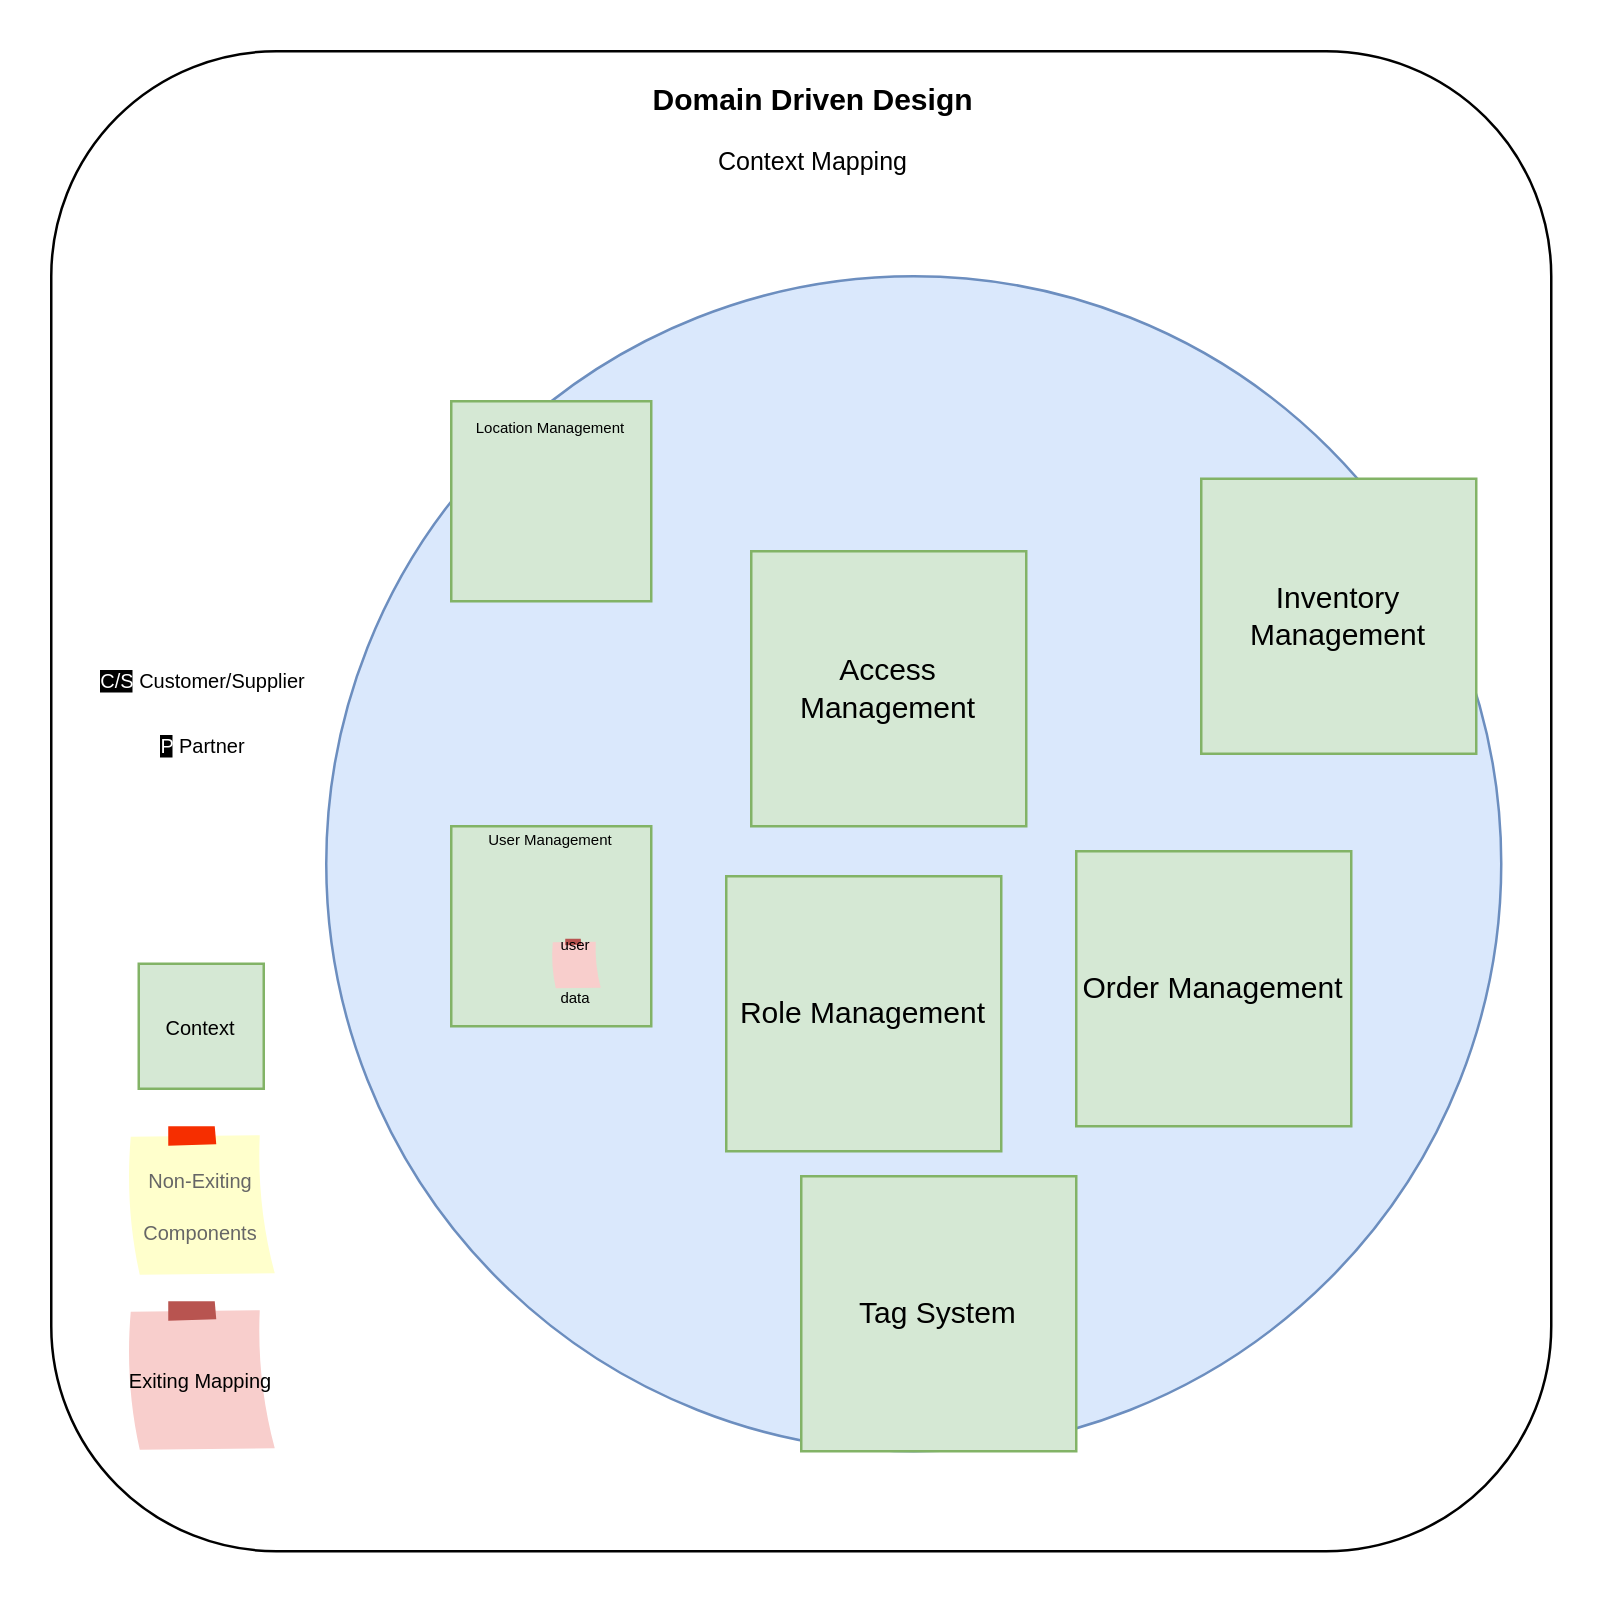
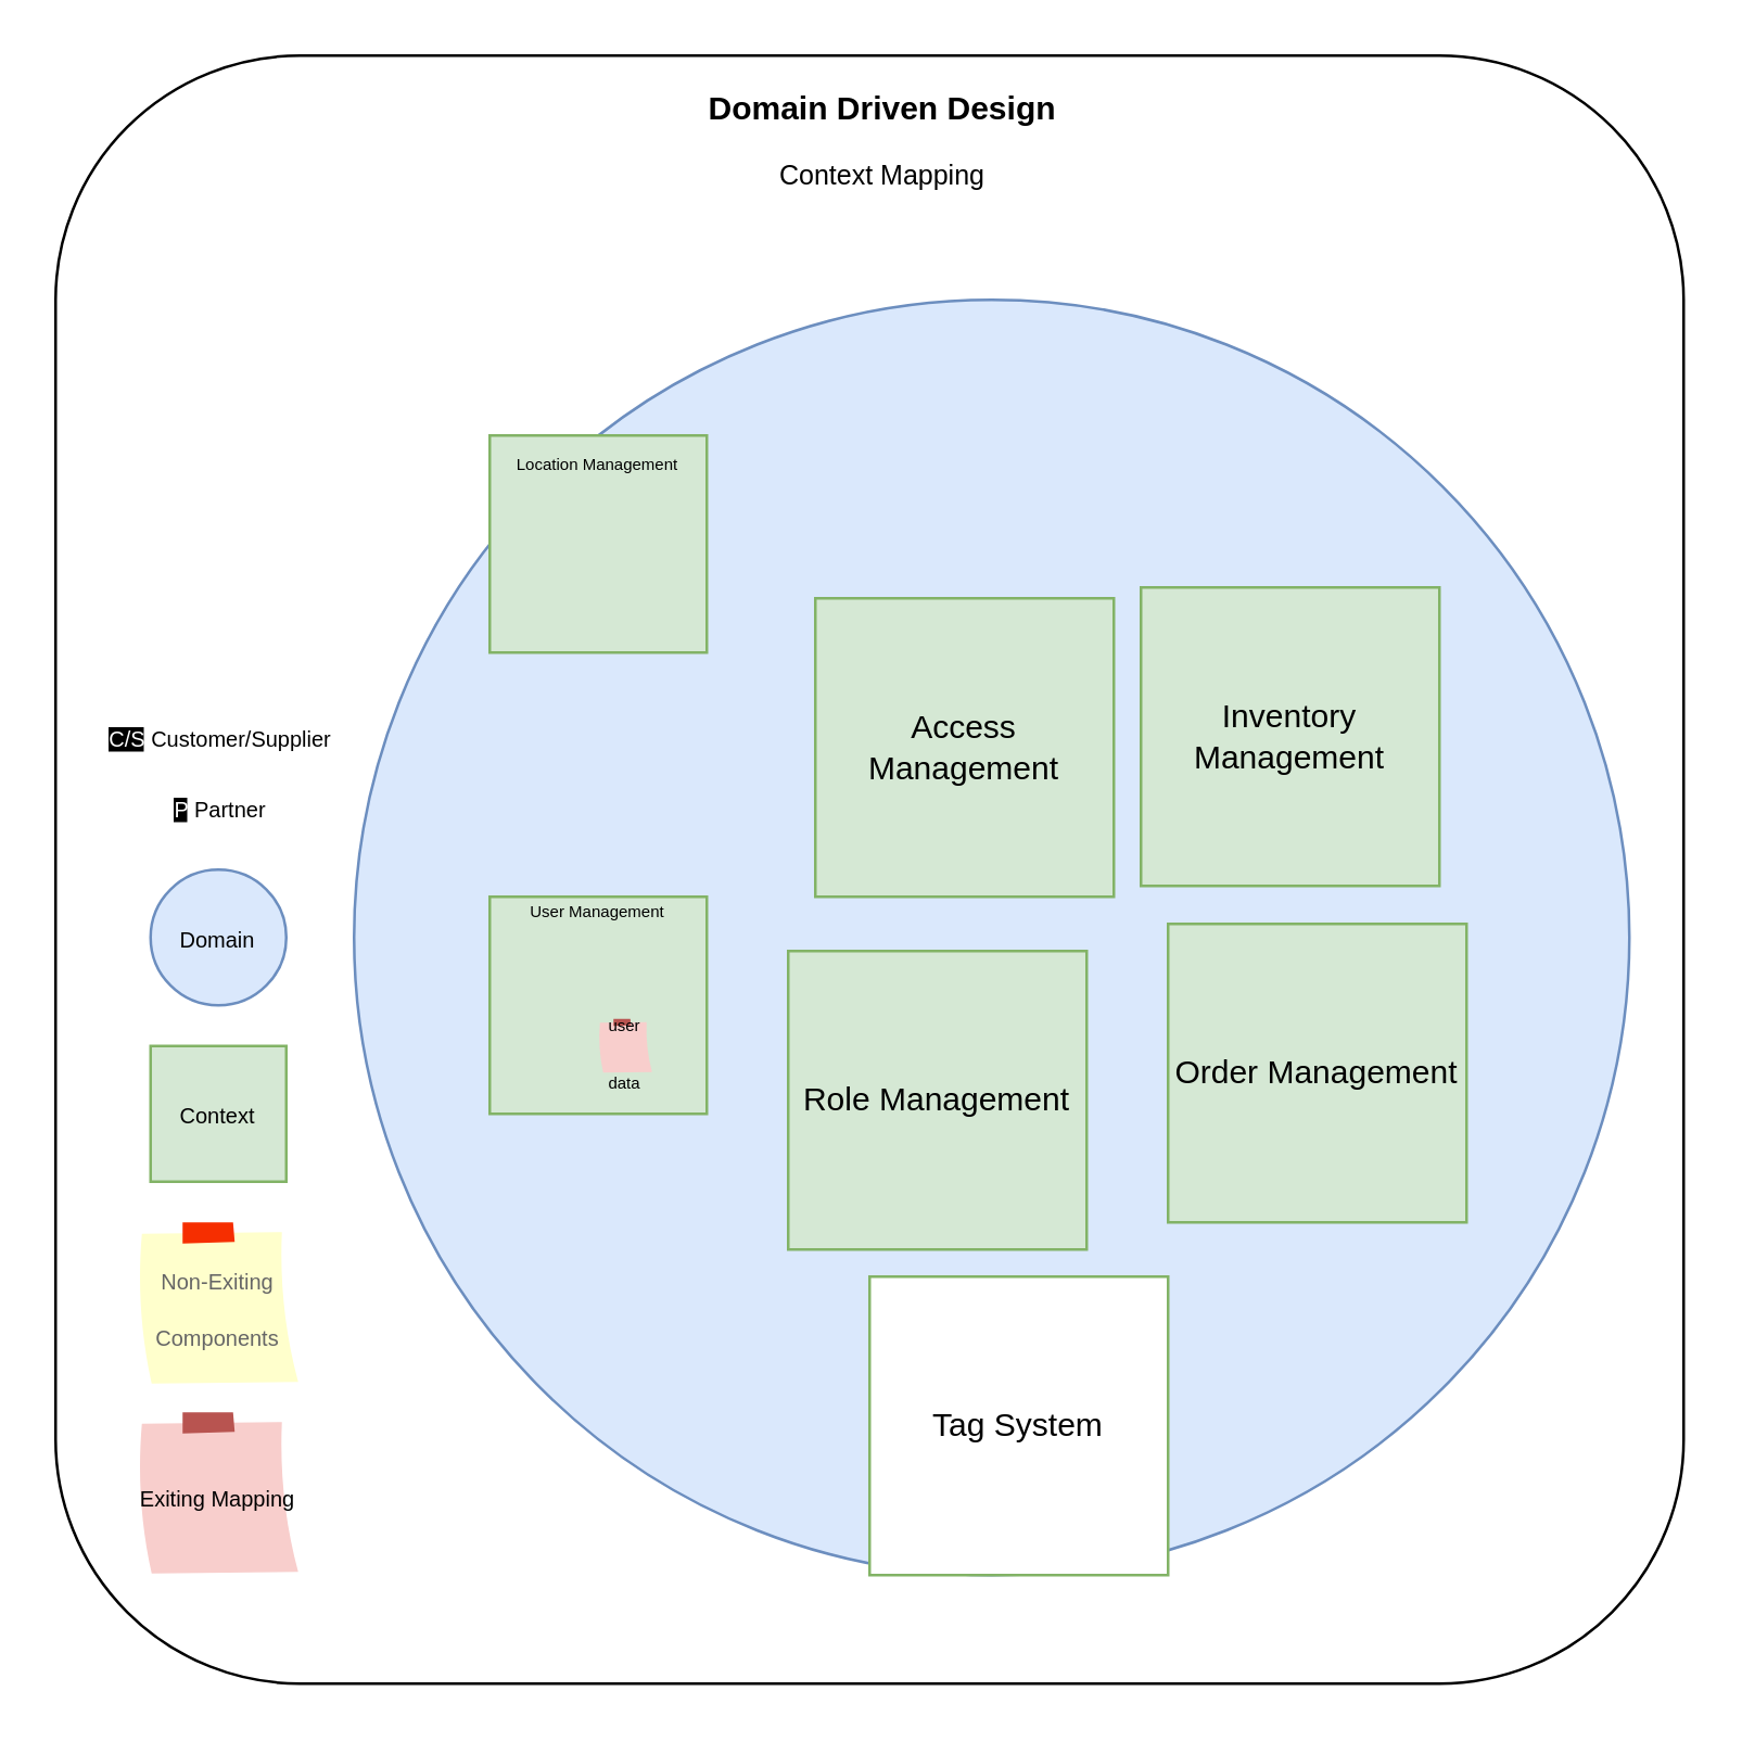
  <mxCell id="0" />
  <mxCell id="1" parent="0" />
  <mxCell id="2" value="" style="rounded=1;whiteSpace=wrap;html=1;" vertex="1" parent="1"><mxGeometry x="20" y="20" width="600" height="600" as="geometry" /></mxCell>
  <mxCell id="3" value="" style="group" vertex="1" connectable="0" parent="1"><mxGeometry x="245" y="20" width="160" height="64" as="geometry" /></mxCell>
  <mxCell id="4" value="&lt;b&gt;Domain Driven Design&lt;/b&gt;" style="text;html=1;align=center;verticalAlign=middle;whiteSpace=wrap;rounded=0;" vertex="1" parent="3"><mxGeometry width="160" height="40" as="geometry" /></mxCell>
  <mxCell id="5" value="&lt;font style=&quot;font-size: 10px;&quot;&gt;Context Mapping&lt;/font&gt;" style="text;html=1;align=center;verticalAlign=middle;whiteSpace=wrap;rounded=0;" vertex="1" parent="3"><mxGeometry y="23" width="160" height="41" as="geometry" /></mxCell>
  <mxCell id="6" value="&lt;font style=&quot;font-size: 8px;&quot;&gt;Exiting Mapping&lt;/font&gt;" style="strokeWidth=1;shadow=0;dashed=0;align=center;html=1;shape=mxgraph.mockup.text.stickyNote2;mainText=;fontSize=17;whiteSpace=wrap;fillColor=#f8cecc;strokeColor=#b85450;" vertex="1" parent="1"><mxGeometry x="50" y="520" width="60" height="60" as="geometry" /></mxCell>
  <mxCell id="7" value="&lt;font style=&quot;font-size: 8px;&quot;&gt;Non-Exiting Components&lt;/font&gt;" style="strokeWidth=1;shadow=0;dashed=0;align=center;html=1;shape=mxgraph.mockup.text.stickyNote2;fontColor=#666666;mainText=;fontSize=17;whiteSpace=wrap;fillColor=#ffffcc;strokeColor=#F62E00;" vertex="1" parent="1"><mxGeometry x="50" y="450" width="60" height="60" as="geometry" /></mxCell>
  <mxCell id="8" value="&lt;font style=&quot;font-size: 8px;&quot;&gt;Context&lt;/font&gt;" style="whiteSpace=wrap;html=1;aspect=fixed;fillColor=#d5e8d4;strokeColor=#82b366;" vertex="1" parent="1"><mxGeometry x="55" y="385" width="50" height="50" as="geometry" /></mxCell>
+ <mxCell id="9" value="&lt;font style=&quot;font-size: 8px;&quot;&gt;Domain&lt;/font&gt;" style="ellipse;whiteSpace=wrap;html=1;aspect=fixed;fillColor=#dae8fc;strokeColor=#6c8ebf;" vertex="1" parent="1"><mxGeometry x="55" y="320" width="50" height="50" as="geometry" /></mxCell>
  <mxCell id="10" value="&lt;font style=&quot;font-size: 8px;&quot;&gt;&lt;font style=&quot;background-color: rgb(0, 0, 0);&quot; color=&quot;#ffffff&quot;&gt;P&lt;/font&gt; Partner&lt;/font&gt;" style="text;html=1;align=center;verticalAlign=middle;whiteSpace=wrap;rounded=0;" vertex="1" parent="1"><mxGeometry x="51" y="282" width="60" height="30" as="geometry" /></mxCell>
  <mxCell id="11" value="&lt;font style=&quot;font-size: 8px;&quot;&gt;&lt;font style=&quot;background-color: rgb(0, 0, 0);&quot; color=&quot;#ffffff&quot;&gt;C/S&lt;/font&gt;&amp;nbsp;Customer/Supplier&lt;/font&gt;" style="text;html=1;align=center;verticalAlign=middle;whiteSpace=wrap;rounded=0;" vertex="1" parent="1"><mxGeometry x="51" y="256" width="60" height="30" as="geometry" /></mxCell>
  <mxCell id="12" value="" style="ellipse;whiteSpace=wrap;html=1;aspect=fixed;fillColor=#dae8fc;strokeColor=#6c8ebf;" vertex="1" parent="1"><mxGeometry x="130" y="110" width="470" height="470" as="geometry" /></mxCell>
  <mxCell id="13" value="&lt;font style=&quot;font-size: 6px;&quot;&gt;User Management&lt;/font&gt;&lt;div&gt;&lt;span style=&quot;font-size: 6px;&quot;&gt;&lt;br&gt;&lt;/span&gt;&lt;/div&gt;&lt;div&gt;&lt;span style=&quot;font-size: 6px;&quot;&gt;&lt;br&gt;&lt;/span&gt;&lt;/div&gt;&lt;div&gt;&lt;span style=&quot;font-size: 6px;&quot;&gt;&lt;br&gt;&lt;/span&gt;&lt;/div&gt;&lt;div&gt;&lt;div&gt;&lt;br&gt;&lt;/div&gt;&lt;/div&gt;&lt;div&gt;&lt;br&gt;&lt;/div&gt;" style="whiteSpace=wrap;html=1;aspect=fixed;fillColor=#d5e8d4;strokeColor=#82b366;" vertex="1" parent="1"><mxGeometry x="180" y="330" width="80" height="80" as="geometry" /></mxCell>
  <mxCell id="14" value="Role Management" style="whiteSpace=wrap;html=1;aspect=fixed;fillColor=#d5e8d4;strokeColor=#82b366;" vertex="1" parent="1"><mxGeometry x="290" y="350" width="110" height="110" as="geometry" /></mxCell>
  <mxCell id="15" value="&lt;font style=&quot;font-size: 6px;&quot;&gt;Location Management&lt;/font&gt;&lt;div&gt;&lt;font size=&quot;3&quot; style=&quot;&quot;&gt;&lt;br&gt;&lt;/font&gt;&lt;/div&gt;&lt;div&gt;&lt;font style=&quot;font-size: 8px;&quot;&gt;&lt;br&gt;&lt;/font&gt;&lt;/div&gt;&lt;div&gt;&lt;font style=&quot;font-size: 8px;&quot;&gt;&lt;br&gt;&lt;/font&gt;&lt;/div&gt;&lt;div&gt;&lt;font style=&quot;font-size: 8px;&quot;&gt;&lt;br&gt;&lt;/font&gt;&lt;/div&gt;" style="whiteSpace=wrap;html=1;aspect=fixed;fillColor=#d5e8d4;strokeColor=#82b366;" vertex="1" parent="1"><mxGeometry x="180" y="160" width="80" height="80" as="geometry" /></mxCell>
  <mxCell id="16" value="Access Management" style="whiteSpace=wrap;html=1;aspect=fixed;fillColor=#d5e8d4;strokeColor=#82b366;" vertex="1" parent="1"><mxGeometry x="300" y="220" width="110" height="110" as="geometry" /></mxCell>
  <mxCell id="17" value="Order Management" style="whiteSpace=wrap;html=1;aspect=fixed;fillColor=#d5e8d4;strokeColor=#82b366;" vertex="1" parent="1"><mxGeometry x="430" y="340" width="110" height="110" as="geometry" /></mxCell>
- <mxCell id="18" value="Inventory Management" style="whiteSpace=wrap;html=1;aspect=fixed;fillColor=#d5e8d4;strokeColor=#82b366;" vertex="1" parent="1"><mxGeometry x="480" y="191" width="110" height="110" as="geometry" /></mxCell>
- <mxCell id="19" value="Tag System" style="whiteSpace=wrap;html=1;aspect=fixed;fillColor=#d5e8d4;strokeColor=#82b366;" vertex="1" parent="1"><mxGeometry x="320" y="470" width="110" height="110" as="geometry" /></mxCell>
+ <mxCell id="18" value="Inventory Management" style="whiteSpace=wrap;html=1;aspect=fixed;fillColor=#d5e8d4;strokeColor=#82b366;" vertex="1" parent="1"><mxGeometry x="420" y="216" width="110" height="110" as="geometry" /></mxCell>
+ <mxCell id="19" value="Tag System" style="whiteSpace=wrap;html=1;aspect=fixed;fillColor=#ffffff;strokeColor=#82b366;" vertex="1" parent="1"><mxGeometry x="320" y="470" width="110" height="110" as="geometry" /></mxCell>
  <mxCell id="20" value="&lt;font style=&quot;font-size: 6px;&quot;&gt;user data&lt;/font&gt;" style="strokeWidth=1;shadow=0;dashed=0;align=center;html=1;shape=mxgraph.mockup.text.stickyNote2;mainText=;fontSize=17;whiteSpace=wrap;fillColor=#f8cecc;strokeColor=#b85450;" vertex="1" parent="1"><mxGeometry x="220" y="375" width="20" height="20" as="geometry" /></mxCell>
